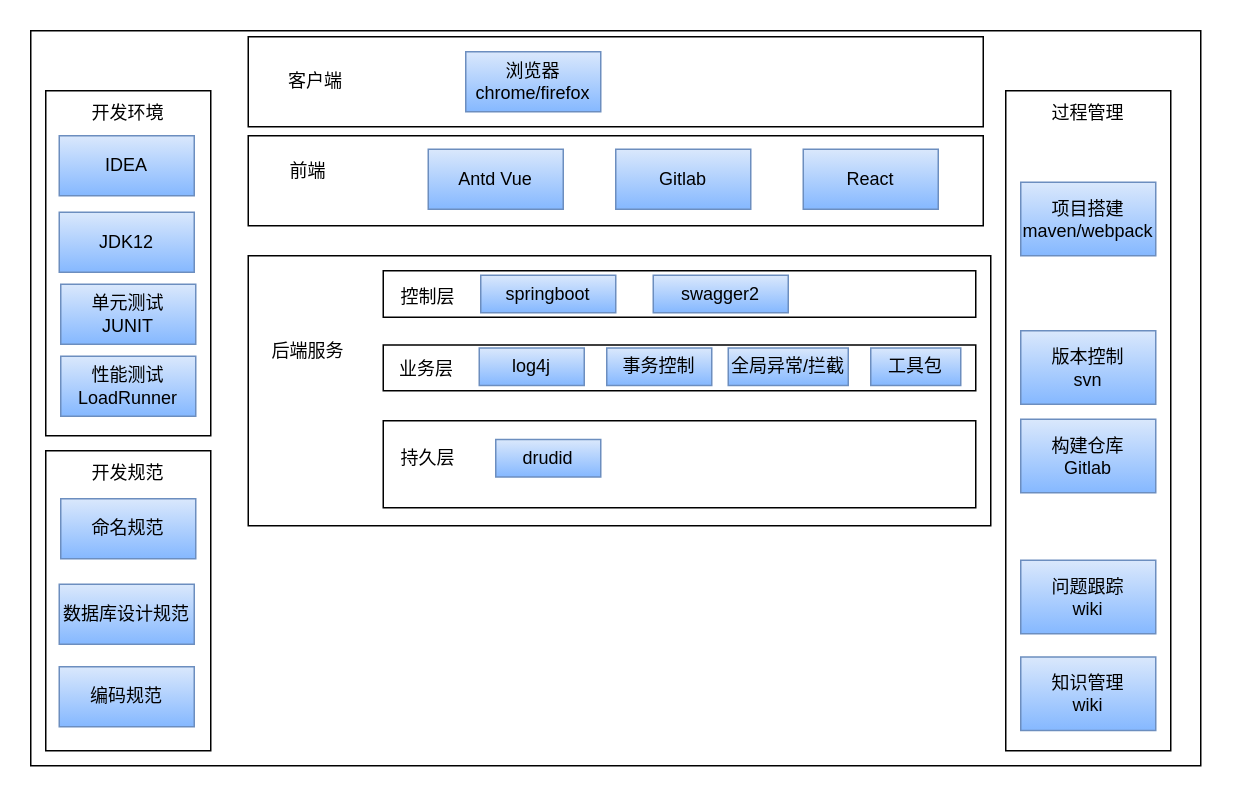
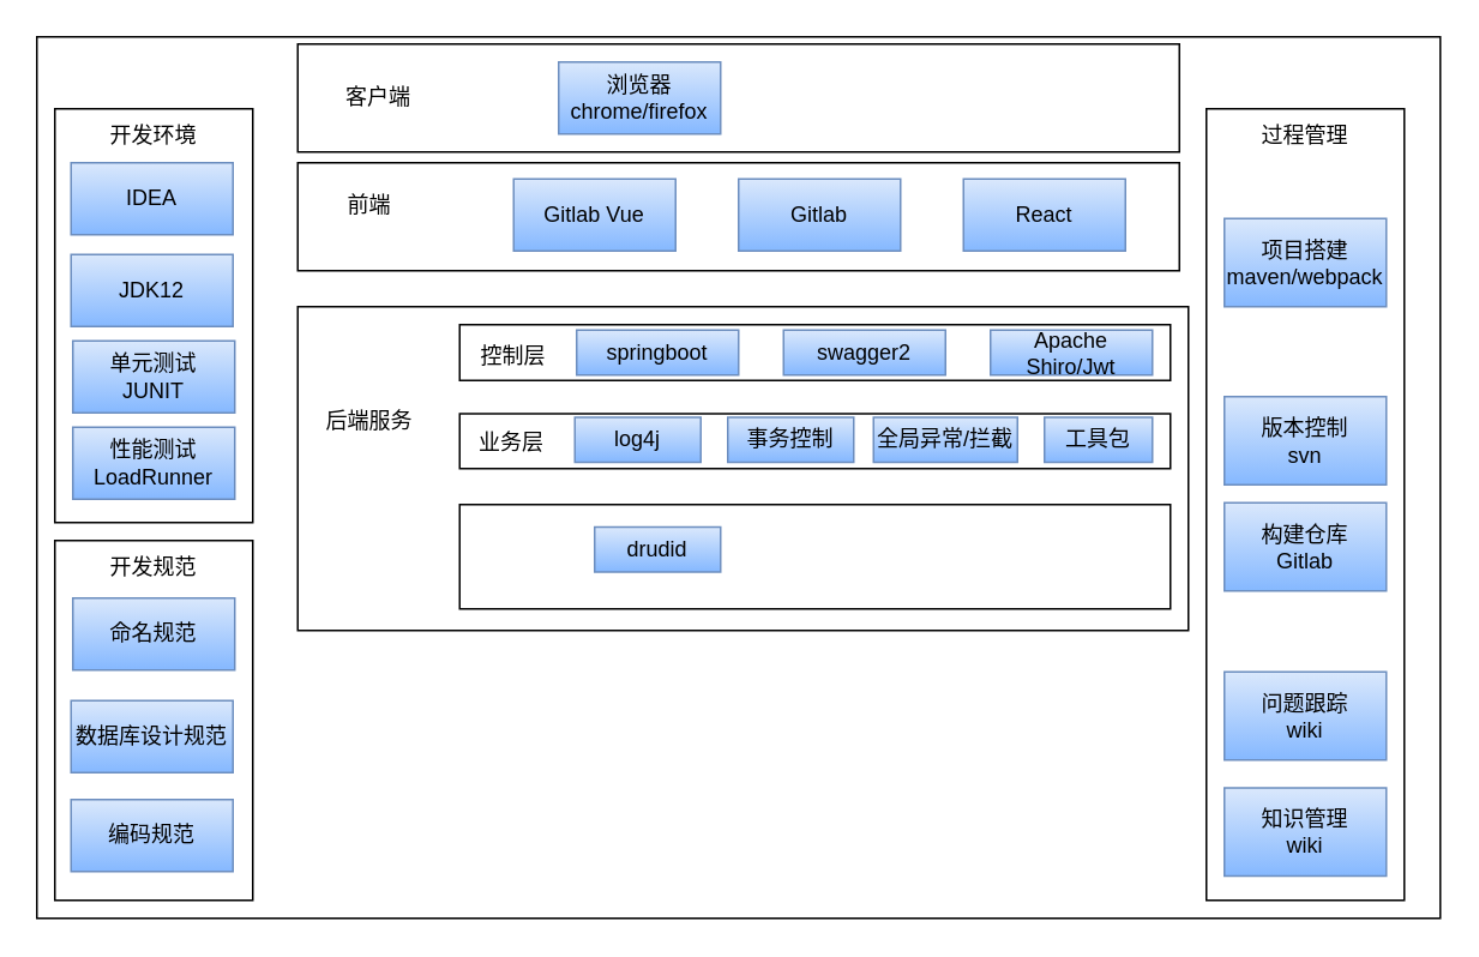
  <mxCell id="0" />
  <mxCell id="1" parent="0" />
  <mxCell id="2" value="" style="rounded=0;whiteSpace=wrap;html=1;" parent="1" vertex="1"><mxGeometry x="20" y="20" width="780" height="490" as="geometry" /></mxCell>
  <mxCell id="3" value="" style="rounded=0;whiteSpace=wrap;html=1;" parent="1" vertex="1"><mxGeometry x="30" y="300" width="110" height="200" as="geometry" /></mxCell>
  <mxCell id="4" value="" style="rounded=0;whiteSpace=wrap;html=1;" parent="1" vertex="1"><mxGeometry x="30" y="60" width="110" height="230" as="geometry" /></mxCell>
  <mxCell id="5" value="JDK12" style="rounded=0;whiteSpace=wrap;html=1;fillColor=#dae8fc;strokeColor=#6c8ebf;gradientColor=#85B8FF;" parent="1" vertex="1"><mxGeometry x="39" y="141" width="90" height="40" as="geometry" /></mxCell>
  <mxCell id="6" value="单元测试&lt;br&gt;JUNIT" style="rounded=0;whiteSpace=wrap;html=1;fillColor=#dae8fc;strokeColor=#6c8ebf;gradientColor=#85B8FF;" parent="1" vertex="1"><mxGeometry x="40" y="189" width="90" height="40" as="geometry" /></mxCell>
  <mxCell id="7" value="性能测试&lt;br&gt;LoadRunner" style="rounded=0;whiteSpace=wrap;html=1;fillColor=#dae8fc;strokeColor=#6c8ebf;gradientColor=#85B8FF;" parent="1" vertex="1"><mxGeometry x="40" y="237" width="90" height="40" as="geometry" /></mxCell>
  <mxCell id="8" value="开发环境" style="text;html=1;strokeColor=none;fillColor=none;align=center;verticalAlign=middle;whiteSpace=wrap;rounded=0;" parent="1" vertex="1"><mxGeometry x="55" y="60" width="60" height="30" as="geometry" /></mxCell>
  <mxCell id="9" value="命名规范" style="rounded=0;whiteSpace=wrap;html=1;fillColor=#dae8fc;strokeColor=#6c8ebf;gradientColor=#85B8FF;" vertex="1" parent="1"><mxGeometry x="40" y="332" width="90" height="40" as="geometry" /></mxCell>
  <mxCell id="10" value="编码规范" style="rounded=0;whiteSpace=wrap;html=1;fillColor=#dae8fc;strokeColor=#6c8ebf;gradientColor=#85B8FF;" vertex="1" parent="1"><mxGeometry x="39" y="444" width="90" height="40" as="geometry" /></mxCell>
  <mxCell id="11" value="数据库设计规范" style="rounded=0;whiteSpace=wrap;html=1;fillColor=#dae8fc;strokeColor=#6c8ebf;gradientColor=#85B8FF;" vertex="1" parent="1"><mxGeometry x="39" y="389" width="90" height="40" as="geometry" /></mxCell>
  <mxCell id="12" value="开发规范" style="text;html=1;strokeColor=none;fillColor=none;align=center;verticalAlign=middle;whiteSpace=wrap;rounded=0;" vertex="1" parent="1"><mxGeometry x="55" y="300" width="60" height="30" as="geometry" /></mxCell>
  <mxCell id="13" value="IDEA" style="rounded=0;whiteSpace=wrap;html=1;fillColor=#dae8fc;strokeColor=#6c8ebf;gradientColor=#85B8FF;" vertex="1" parent="1"><mxGeometry x="39" y="90" width="90" height="40" as="geometry" /></mxCell>
  <mxCell id="14" value="" style="rounded=0;whiteSpace=wrap;html=1;gradientColor=none;" vertex="1" parent="1"><mxGeometry x="165" y="170" width="495" height="180" as="geometry" /></mxCell>
  <mxCell id="15" value="" style="rounded=0;whiteSpace=wrap;html=1;" vertex="1" parent="1"><mxGeometry x="670" y="60" width="110" height="440" as="geometry" /></mxCell>
  <mxCell id="16" value="过程管理" style="text;html=1;strokeColor=none;fillColor=none;align=center;verticalAlign=middle;whiteSpace=wrap;rounded=0;" vertex="1" parent="1"><mxGeometry x="695" y="60" width="60" height="30" as="geometry" /></mxCell>
  <mxCell id="17" value="项目搭建&lt;br&gt;maven/webpack" style="rounded=0;whiteSpace=wrap;html=1;fillColor=#dae8fc;strokeColor=#6c8ebf;gradientColor=#85B8FF;" vertex="1" parent="1"><mxGeometry x="680" y="121" width="90" height="49" as="geometry" /></mxCell>
  <mxCell id="18" value="版本控制&lt;br&gt;svn" style="rounded=0;whiteSpace=wrap;html=1;fillColor=#dae8fc;strokeColor=#6c8ebf;gradientColor=#85B8FF;" vertex="1" parent="1"><mxGeometry x="680" y="220" width="90" height="49" as="geometry" /></mxCell>
  <mxCell id="19" value="构建仓库&lt;br&gt;Gitlab" style="rounded=0;whiteSpace=wrap;html=1;fillColor=#dae8fc;strokeColor=#6c8ebf;gradientColor=#85B8FF;" vertex="1" parent="1"><mxGeometry x="680" y="279" width="90" height="49" as="geometry" /></mxCell>
  <mxCell id="20" value="问题跟踪&lt;br&gt;wiki" style="rounded=0;whiteSpace=wrap;html=1;fillColor=#dae8fc;strokeColor=#6c8ebf;gradientColor=#85B8FF;" vertex="1" parent="1"><mxGeometry x="680" y="373" width="90" height="49" as="geometry" /></mxCell>
  <mxCell id="21" value="知识管理&lt;br&gt;wiki" style="rounded=0;whiteSpace=wrap;html=1;fillColor=#dae8fc;strokeColor=#6c8ebf;gradientColor=#85B8FF;" vertex="1" parent="1"><mxGeometry x="680" y="437.5" width="90" height="49" as="geometry" /></mxCell>
  <mxCell id="22" value="" style="group" vertex="1" connectable="0" parent="1"><mxGeometry x="165" y="90" width="490" height="60" as="geometry" /></mxCell>
  <mxCell id="23" value="" style="rounded=0;whiteSpace=wrap;html=1;gradientColor=none;" vertex="1" parent="22"><mxGeometry width="490" height="60" as="geometry" /></mxCell>
  <mxCell id="24" value="前端" style="text;html=1;strokeColor=none;fillColor=none;align=center;verticalAlign=middle;whiteSpace=wrap;rounded=0;" vertex="1" parent="22"><mxGeometry x="10" y="9" width="60" height="30" as="geometry" /></mxCell>
- <mxCell id="25" value="Antd Vue" style="rounded=0;whiteSpace=wrap;html=1;fillColor=#dae8fc;strokeColor=#6c8ebf;gradientColor=#85B8FF;" vertex="1" parent="22"><mxGeometry x="120" y="9" width="90" height="40" as="geometry" /></mxCell>
+ <mxCell id="25" value="Gitlab Vue" style="rounded=0;whiteSpace=wrap;html=1;fillColor=#dae8fc;strokeColor=#6c8ebf;gradientColor=#85B8FF;" vertex="1" parent="22"><mxGeometry x="120" y="9" width="90" height="40" as="geometry" /></mxCell>
  <mxCell id="26" value="React" style="rounded=0;whiteSpace=wrap;html=1;fillColor=#dae8fc;strokeColor=#6c8ebf;gradientColor=#85B8FF;" vertex="1" parent="22"><mxGeometry x="370" y="9" width="90" height="40" as="geometry" /></mxCell>
  <mxCell id="27" value="Gitlab" style="rounded=0;whiteSpace=wrap;html=1;fillColor=#dae8fc;strokeColor=#6c8ebf;gradientColor=#85B8FF;" vertex="1" parent="22"><mxGeometry x="245" y="9" width="90" height="40" as="geometry" /></mxCell>
  <mxCell id="28" value="" style="rounded=0;whiteSpace=wrap;html=1;gradientColor=none;" vertex="1" parent="1"><mxGeometry x="165" y="24" width="490" height="60" as="geometry" /></mxCell>
  <mxCell id="29" value="客户端" style="text;html=1;strokeColor=none;fillColor=none;align=center;verticalAlign=middle;whiteSpace=wrap;rounded=0;" vertex="1" parent="1"><mxGeometry x="180" y="39" width="60" height="30" as="geometry" /></mxCell>
  <mxCell id="30" value="浏览器&lt;br&gt;chrome/firefox" style="rounded=0;whiteSpace=wrap;html=1;fillColor=#dae8fc;strokeColor=#6c8ebf;gradientColor=#85B8FF;" vertex="1" parent="1"><mxGeometry x="310" y="34" width="90" height="40" as="geometry" /></mxCell>
  <mxCell id="31" value="后端服务" style="text;html=1;strokeColor=none;fillColor=none;align=center;verticalAlign=middle;whiteSpace=wrap;rounded=0;" vertex="1" parent="1"><mxGeometry x="175" y="219" width="60" height="30" as="geometry" /></mxCell>
  <mxCell id="32" value="" style="rounded=0;whiteSpace=wrap;html=1;gradientColor=none;" vertex="1" parent="1"><mxGeometry x="255" y="180" width="395" height="31" as="geometry" /></mxCell>
  <mxCell id="33" value="" style="rounded=0;whiteSpace=wrap;html=1;gradientColor=none;" vertex="1" parent="1"><mxGeometry x="255" y="229.5" width="395" height="30.5" as="geometry" /></mxCell>
  <mxCell id="34" value="" style="rounded=0;whiteSpace=wrap;html=1;gradientColor=none;" vertex="1" parent="1"><mxGeometry x="255" y="280" width="395" height="58" as="geometry" /></mxCell>
  <mxCell id="35" value="springboot" style="rounded=0;whiteSpace=wrap;html=1;fillColor=#dae8fc;strokeColor=#6c8ebf;gradientColor=#85B8FF;" vertex="1" parent="1"><mxGeometry x="320" y="183" width="90" height="25" as="geometry" /></mxCell>
  <mxCell id="36" value="swagger2" style="rounded=0;whiteSpace=wrap;html=1;fillColor=#dae8fc;strokeColor=#6c8ebf;gradientColor=#85B8FF;" vertex="1" parent="1"><mxGeometry x="435" y="183" width="90" height="25" as="geometry" /></mxCell>
+ <mxCell id="37" value="Apache Shiro/Jwt" style="rounded=0;whiteSpace=wrap;html=1;fillColor=#dae8fc;strokeColor=#6c8ebf;gradientColor=#85B8FF;" vertex="1" parent="1"><mxGeometry x="550" y="183" width="90" height="25" as="geometry" /></mxCell>
  <mxCell id="38" value="控制层" style="text;html=1;strokeColor=none;fillColor=none;align=center;verticalAlign=middle;whiteSpace=wrap;rounded=0;" vertex="1" parent="1"><mxGeometry x="255" y="183" width="60" height="30" as="geometry" /></mxCell>
  <mxCell id="39" value="log4j" style="rounded=0;whiteSpace=wrap;html=1;fillColor=#dae8fc;strokeColor=#6c8ebf;gradientColor=#85B8FF;" vertex="1" parent="1"><mxGeometry x="319" y="231.5" width="70" height="25" as="geometry" /></mxCell>
  <mxCell id="40" value="全局异常/拦截" style="rounded=0;whiteSpace=wrap;html=1;fillColor=#dae8fc;strokeColor=#6c8ebf;gradientColor=#85B8FF;" vertex="1" parent="1"><mxGeometry x="485" y="231.5" width="80" height="25" as="geometry" /></mxCell>
  <mxCell id="41" value="工具包" style="rounded=0;whiteSpace=wrap;html=1;fillColor=#dae8fc;strokeColor=#6c8ebf;gradientColor=#85B8FF;" vertex="1" parent="1"><mxGeometry x="580" y="231.5" width="60" height="25" as="geometry" /></mxCell>
  <mxCell id="42" value="业务层" style="text;html=1;strokeColor=none;fillColor=none;align=center;verticalAlign=middle;whiteSpace=wrap;rounded=0;" vertex="1" parent="1"><mxGeometry x="254" y="231" width="60" height="30" as="geometry" /></mxCell>
  <mxCell id="43" value="事务控制" style="rounded=0;whiteSpace=wrap;html=1;fillColor=#dae8fc;strokeColor=#6c8ebf;gradientColor=#85B8FF;" vertex="1" parent="1"><mxGeometry x="404" y="231.5" width="70" height="25" as="geometry" /></mxCell>
- <mxCell id="44" value="持久层" style="text;html=1;strokeColor=none;fillColor=none;align=center;verticalAlign=middle;whiteSpace=wrap;rounded=0;" vertex="1" parent="1"><mxGeometry x="255" y="290" width="60" height="30" as="geometry" /></mxCell>
  <mxCell id="45" value="drudid" style="rounded=0;whiteSpace=wrap;html=1;fillColor=#dae8fc;strokeColor=#6c8ebf;gradientColor=#85B8FF;" vertex="1" parent="1"><mxGeometry x="330" y="292.5" width="70" height="25" as="geometry" /></mxCell>
